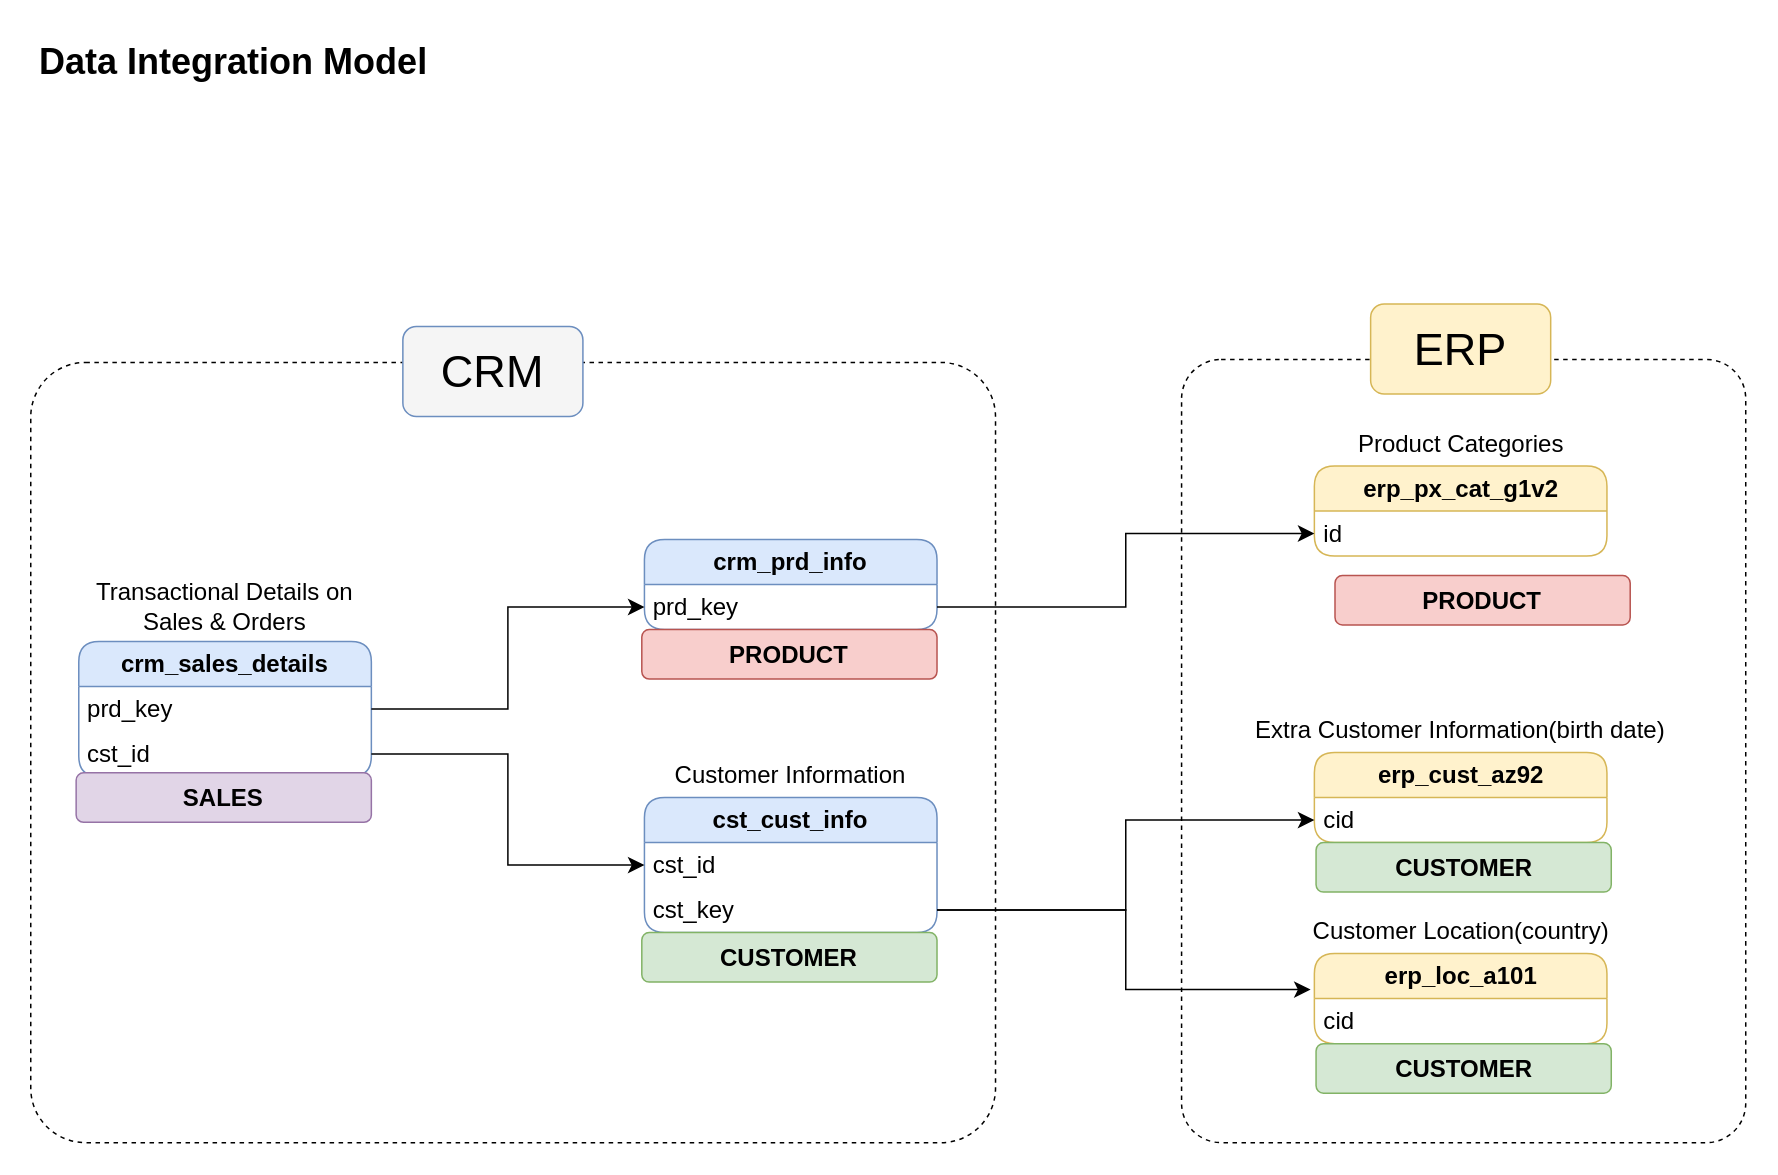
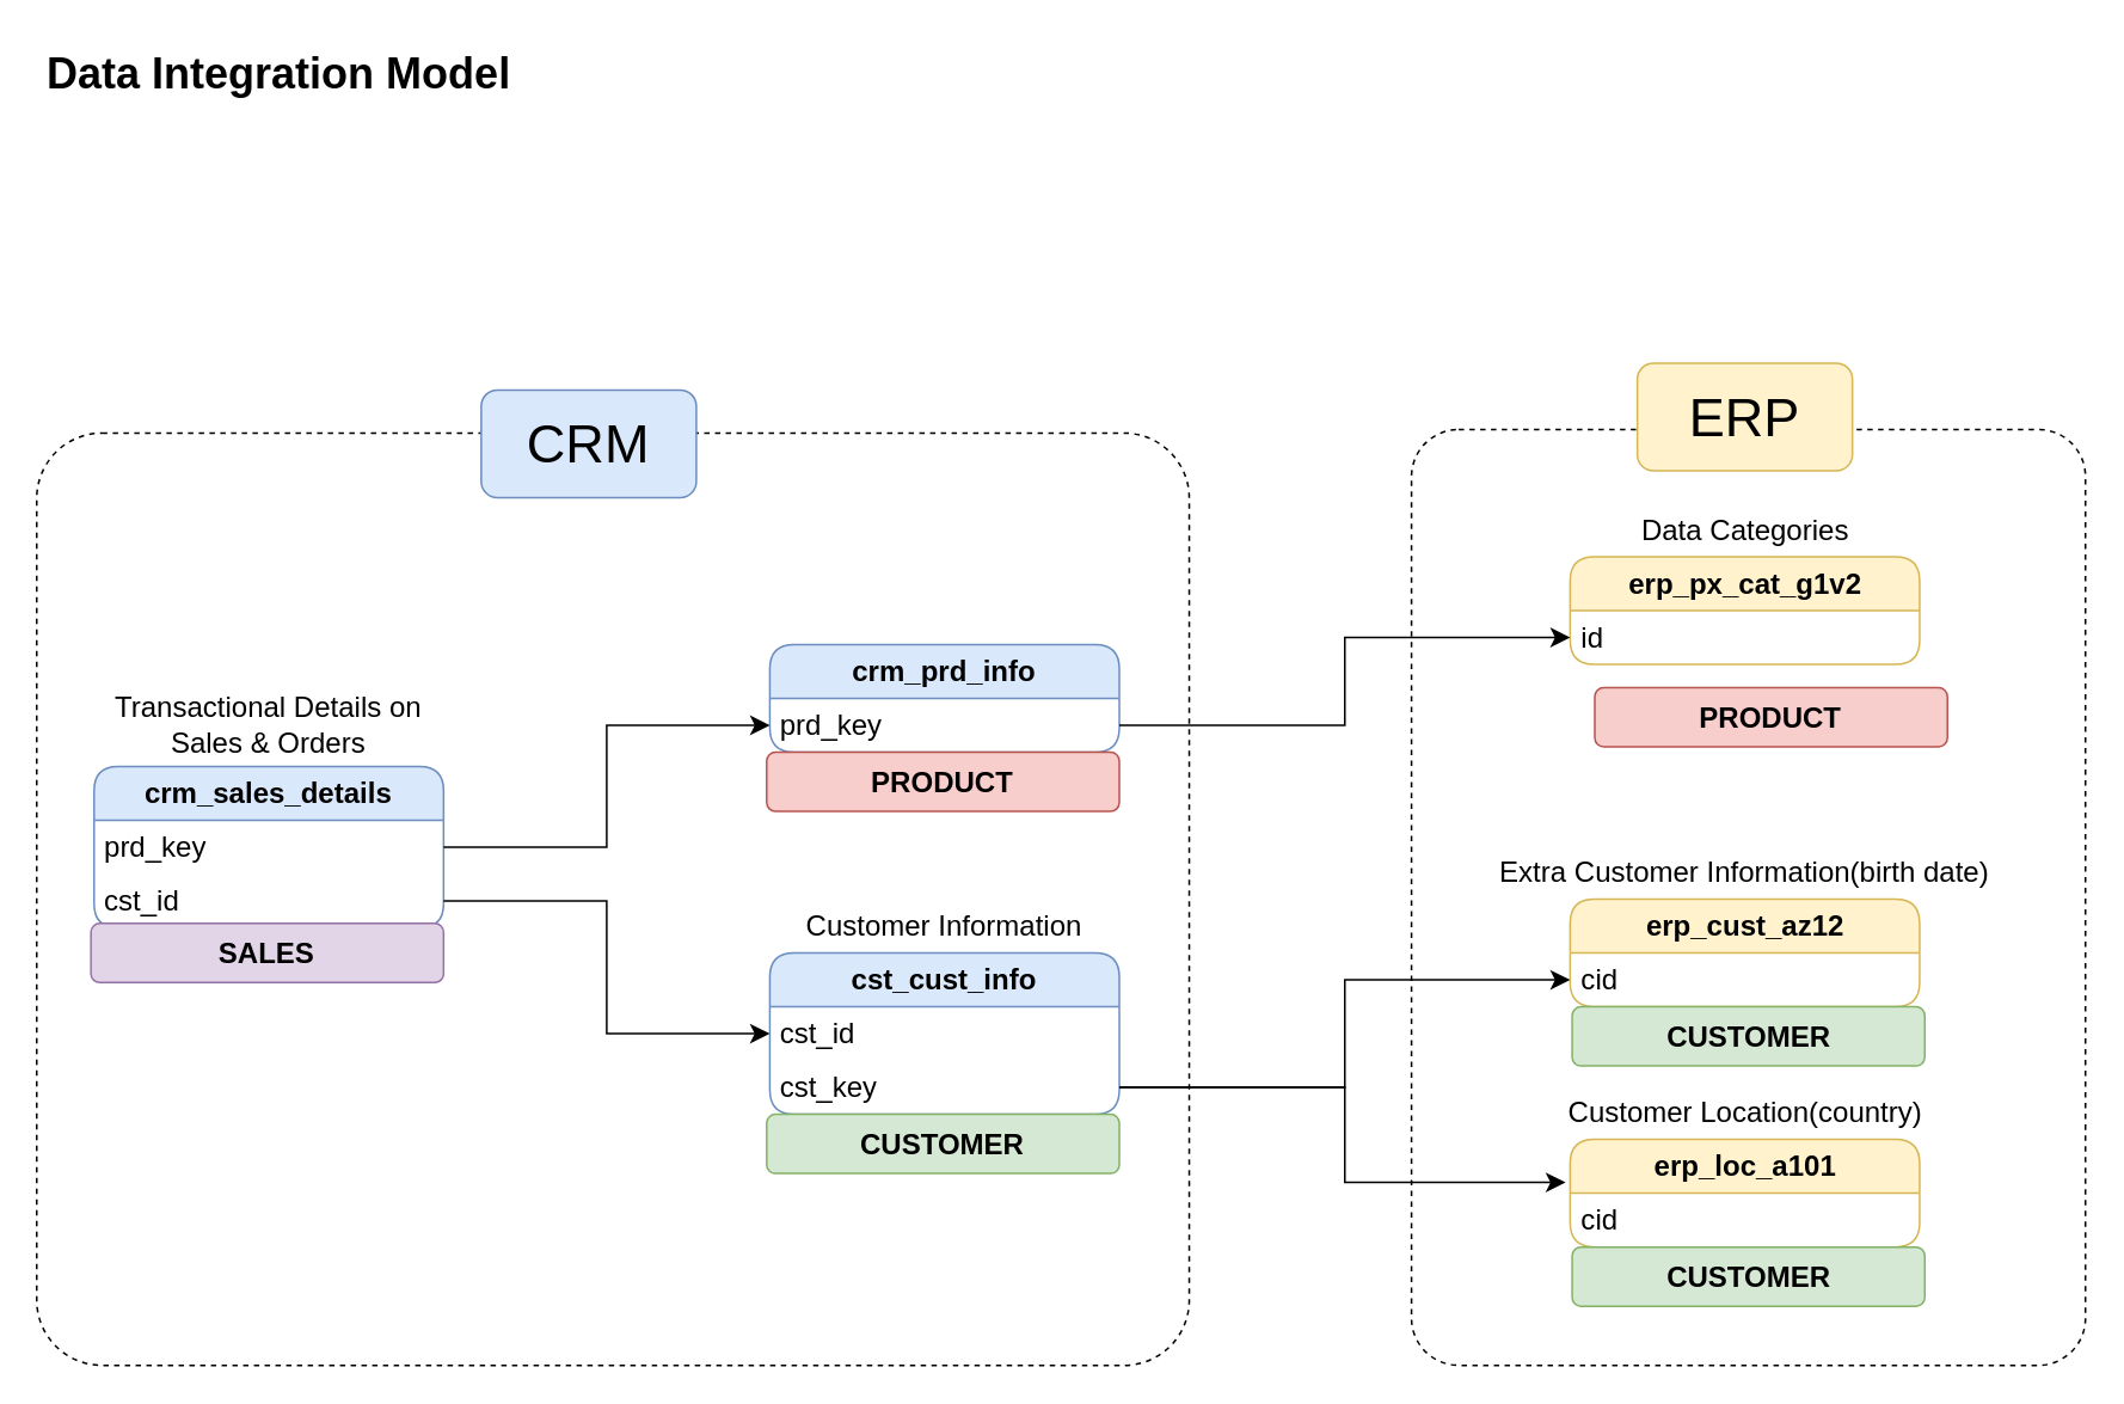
  <mxCell id="0" />
  <mxCell id="1" parent="0" />
  <mxCell id="2" value="&lt;h1 style=&quot;margin-top: 0px;&quot;&gt;Data Integration Model&lt;/h1&gt;" style="text;html=1;whiteSpace=wrap;overflow=hidden;rounded=0;" vertex="1" parent="1"><mxGeometry x="24" y="20" width="337" height="41" as="geometry" /></mxCell>
  <mxCell id="3" value="&lt;font&gt;&lt;b&gt;cst_cust_info&lt;/b&gt;&lt;/font&gt;" style="swimlane;fontStyle=0;childLayout=stackLayout;horizontal=1;startSize=30;horizontalStack=0;resizeParent=1;resizeParentMax=0;resizeLast=0;collapsible=1;marginBottom=0;whiteSpace=wrap;html=1;rounded=1;fillColor=#dae8fc;strokeColor=#6c8ebf;fontSize=16;" vertex="1" parent="1"><mxGeometry x="429" y="531" width="195" height="90" as="geometry"><mxRectangle x="55" y="80" width="54" height="30" as="alternateBounds" /></mxGeometry></mxCell>
  <mxCell id="4" value="&lt;font&gt;cst_id&lt;/font&gt;" style="text;strokeColor=none;fillColor=none;align=left;verticalAlign=middle;spacingLeft=4;spacingRight=4;overflow=hidden;points=[[0,0.5],[1,0.5]];portConstraint=eastwest;rotatable=0;whiteSpace=wrap;html=1;fontSize=16;" vertex="1" parent="3"><mxGeometry y="30" width="195" height="30" as="geometry" /></mxCell>
  <mxCell id="5" value="&lt;font&gt;cst_key&lt;/font&gt;" style="text;strokeColor=none;fillColor=none;align=left;verticalAlign=middle;spacingLeft=4;spacingRight=4;overflow=hidden;points=[[0,0.5],[1,0.5]];portConstraint=eastwest;rotatable=0;whiteSpace=wrap;html=1;fontSize=16;" vertex="1" parent="3"><mxGeometry y="60" width="195" height="30" as="geometry" /></mxCell>
  <mxCell id="6" value="Customer Information" style="text;html=1;align=center;verticalAlign=middle;whiteSpace=wrap;rounded=0;fontSize=16;" vertex="1" parent="1"><mxGeometry x="429" y="501" width="195" height="30" as="geometry" /></mxCell>
  <mxCell id="7" value="&lt;font&gt;&lt;b&gt;crm_prd_info&lt;/b&gt;&lt;/font&gt;" style="swimlane;fontStyle=0;childLayout=stackLayout;horizontal=1;startSize=30;horizontalStack=0;resizeParent=1;resizeParentMax=0;resizeLast=0;collapsible=1;marginBottom=0;whiteSpace=wrap;html=1;rounded=1;fillColor=#dae8fc;strokeColor=#6c8ebf;fontSize=16;" vertex="1" parent="1"><mxGeometry x="429" y="359" width="195" height="60" as="geometry"><mxRectangle x="55" y="80" width="54" height="30" as="alternateBounds" /></mxGeometry></mxCell>
  <mxCell id="8" value="&lt;font&gt;prd_key&lt;/font&gt;" style="text;strokeColor=none;fillColor=none;align=left;verticalAlign=middle;spacingLeft=4;spacingRight=4;overflow=hidden;points=[[0,0.5],[1,0.5]];portConstraint=eastwest;rotatable=0;whiteSpace=wrap;html=1;fontSize=16;" vertex="1" parent="7"><mxGeometry y="30" width="195" height="30" as="geometry" /></mxCell>
  <mxCell id="9" value="&lt;font&gt;&lt;b&gt;crm_sales_details&lt;/b&gt;&lt;/font&gt;" style="swimlane;fontStyle=0;childLayout=stackLayout;horizontal=1;startSize=30;horizontalStack=0;resizeParent=1;resizeParentMax=0;resizeLast=0;collapsible=1;marginBottom=0;whiteSpace=wrap;html=1;rounded=1;fillColor=#dae8fc;strokeColor=#6c8ebf;fontSize=16;" vertex="1" parent="1"><mxGeometry x="52" y="427" width="195" height="90" as="geometry"><mxRectangle x="55" y="80" width="54" height="30" as="alternateBounds" /></mxGeometry></mxCell>
  <mxCell id="10" value="&lt;font&gt;prd_key&lt;/font&gt;" style="text;strokeColor=none;fillColor=none;align=left;verticalAlign=middle;spacingLeft=4;spacingRight=4;overflow=hidden;points=[[0,0.5],[1,0.5]];portConstraint=eastwest;rotatable=0;whiteSpace=wrap;html=1;fontSize=16;" vertex="1" parent="9"><mxGeometry y="30" width="195" height="30" as="geometry" /></mxCell>
  <mxCell id="11" value="&lt;font&gt;cst_id&lt;/font&gt;" style="text;strokeColor=none;fillColor=none;align=left;verticalAlign=middle;spacingLeft=4;spacingRight=4;overflow=hidden;points=[[0,0.5],[1,0.5]];portConstraint=eastwest;rotatable=0;whiteSpace=wrap;html=1;fontSize=16;" vertex="1" parent="9"><mxGeometry y="60" width="195" height="30" as="geometry" /></mxCell>
  <mxCell id="12" value="Transactional Details on Sales &amp;amp; Orders" style="text;html=1;align=center;verticalAlign=middle;whiteSpace=wrap;rounded=0;fontSize=16;" vertex="1" parent="1"><mxGeometry x="52" y="389" width="195" height="30" as="geometry" /></mxCell>
  <mxCell id="13" style="edgeStyle=orthogonalEdgeStyle;rounded=0;orthogonalLoop=1;jettySize=auto;html=1;exitX=1;exitY=0.5;exitDx=0;exitDy=0;entryX=0;entryY=0.5;entryDx=0;entryDy=0;fontSize=12;startSize=8;endSize=8;" edge="1" parent="1" source="10" target="8"><mxGeometry relative="1" as="geometry" /></mxCell>
  <mxCell id="14" style="edgeStyle=orthogonalEdgeStyle;rounded=0;orthogonalLoop=1;jettySize=auto;html=1;exitX=1;exitY=0.5;exitDx=0;exitDy=0;entryX=0;entryY=0.5;entryDx=0;entryDy=0;fontSize=12;startSize=8;endSize=8;" edge="1" parent="1" source="11" target="4"><mxGeometry relative="1" as="geometry" /></mxCell>
- <mxCell id="15" value="&lt;font&gt;&lt;b&gt;erp_cust_az92&lt;/b&gt;&lt;/font&gt;" style="swimlane;fontStyle=0;childLayout=stackLayout;horizontal=1;startSize=30;horizontalStack=0;resizeParent=1;resizeParentMax=0;resizeLast=0;collapsible=1;marginBottom=0;whiteSpace=wrap;html=1;rounded=1;fillColor=#fff2cc;strokeColor=#d6b656;fontSize=16;" vertex="1" parent="1"><mxGeometry x="875.5" y="501" width="195" height="60" as="geometry"><mxRectangle x="55" y="80" width="54" height="30" as="alternateBounds" /></mxGeometry></mxCell>
+ <mxCell id="15" value="&lt;font&gt;&lt;b&gt;erp_cust_az12&lt;/b&gt;&lt;/font&gt;" style="swimlane;fontStyle=0;childLayout=stackLayout;horizontal=1;startSize=30;horizontalStack=0;resizeParent=1;resizeParentMax=0;resizeLast=0;collapsible=1;marginBottom=0;whiteSpace=wrap;html=1;rounded=1;fillColor=#fff2cc;strokeColor=#d6b656;fontSize=16;" vertex="1" parent="1"><mxGeometry x="875.5" y="501" width="195" height="60" as="geometry"><mxRectangle x="55" y="80" width="54" height="30" as="alternateBounds" /></mxGeometry></mxCell>
  <mxCell id="16" value="&lt;font&gt;cid&lt;/font&gt;" style="text;align=left;verticalAlign=middle;spacingLeft=4;spacingRight=4;overflow=hidden;points=[[0,0.5],[1,0.5]];portConstraint=eastwest;rotatable=0;whiteSpace=wrap;html=1;fontSize=16;" vertex="1" parent="15"><mxGeometry y="30" width="195" height="30" as="geometry" /></mxCell>
  <mxCell id="17" value="Extra Customer Information(birth date)" style="text;html=1;align=center;verticalAlign=middle;whiteSpace=wrap;rounded=0;fontSize=16;" vertex="1" parent="1"><mxGeometry x="830" y="471" width="286" height="30" as="geometry" /></mxCell>
  <mxCell id="18" style="edgeStyle=orthogonalEdgeStyle;rounded=0;orthogonalLoop=1;jettySize=auto;html=1;exitX=1;exitY=0.5;exitDx=0;exitDy=0;entryX=0;entryY=0.5;entryDx=0;entryDy=0;fontSize=12;startSize=8;endSize=8;strokeColor=default;" edge="1" parent="1" source="5" target="16"><mxGeometry relative="1" as="geometry" /></mxCell>
  <mxCell id="19" value="&lt;font&gt;&lt;b&gt;erp_loc_a101&lt;/b&gt;&lt;/font&gt;" style="swimlane;fontStyle=0;childLayout=stackLayout;horizontal=1;startSize=30;horizontalStack=0;resizeParent=1;resizeParentMax=0;resizeLast=0;collapsible=1;marginBottom=0;whiteSpace=wrap;html=1;rounded=1;fillColor=#fff2cc;strokeColor=#d6b656;fontSize=16;" vertex="1" parent="1"><mxGeometry x="875.5" y="635" width="195" height="60" as="geometry"><mxRectangle x="55" y="80" width="54" height="30" as="alternateBounds" /></mxGeometry></mxCell>
  <mxCell id="20" value="&lt;font&gt;cid&lt;/font&gt;" style="text;align=left;verticalAlign=middle;spacingLeft=4;spacingRight=4;overflow=hidden;points=[[0,0.5],[1,0.5]];portConstraint=eastwest;rotatable=0;whiteSpace=wrap;html=1;fontSize=16;" vertex="1" parent="19"><mxGeometry y="30" width="195" height="30" as="geometry" /></mxCell>
  <mxCell id="21" value="Customer Location(country)" style="text;html=1;align=center;verticalAlign=middle;whiteSpace=wrap;rounded=0;fontSize=16;" vertex="1" parent="1"><mxGeometry x="849.5" y="605" width="247" height="30" as="geometry" /></mxCell>
  <mxCell id="22" style="edgeStyle=orthogonalEdgeStyle;rounded=0;orthogonalLoop=1;jettySize=auto;html=1;exitX=1;exitY=0.5;exitDx=0;exitDy=0;entryX=-0.013;entryY=-0.2;entryDx=0;entryDy=0;entryPerimeter=0;fontSize=12;startSize=8;endSize=8;" edge="1" parent="1" source="5" target="20"><mxGeometry relative="1" as="geometry" /></mxCell>
  <mxCell id="23" value="&lt;b&gt;erp_px_cat_g1v2&lt;/b&gt;" style="swimlane;fontStyle=0;childLayout=stackLayout;horizontal=1;startSize=30;horizontalStack=0;resizeParent=1;resizeParentMax=0;resizeLast=0;collapsible=1;marginBottom=0;whiteSpace=wrap;html=1;rounded=1;fillColor=#fff2cc;strokeColor=#d6b656;fontSize=16;" vertex="1" parent="1"><mxGeometry x="875.5" y="310" width="195" height="60" as="geometry"><mxRectangle x="55" y="80" width="54" height="30" as="alternateBounds" /></mxGeometry></mxCell>
  <mxCell id="24" value="&lt;font&gt;id&lt;/font&gt;" style="text;align=left;verticalAlign=middle;spacingLeft=4;spacingRight=4;overflow=hidden;points=[[0,0.5],[1,0.5]];portConstraint=eastwest;rotatable=0;whiteSpace=wrap;html=1;fontSize=16;" vertex="1" parent="23"><mxGeometry y="30" width="195" height="30" as="geometry" /></mxCell>
- <mxCell id="25" value="Product Categories" style="text;html=1;align=center;verticalAlign=middle;whiteSpace=wrap;rounded=0;fontSize=16;" vertex="1" parent="1"><mxGeometry x="862.5" y="280" width="221" height="30" as="geometry" /></mxCell>
+ <mxCell id="25" value="Data Categories" style="text;html=1;align=center;verticalAlign=middle;whiteSpace=wrap;rounded=0;fontSize=16;" vertex="1" parent="1"><mxGeometry x="862.5" y="280" width="221" height="30" as="geometry" /></mxCell>
  <mxCell id="26" style="edgeStyle=orthogonalEdgeStyle;rounded=0;orthogonalLoop=1;jettySize=auto;html=1;exitX=1;exitY=0.5;exitDx=0;exitDy=0;entryX=0;entryY=0.5;entryDx=0;entryDy=0;fontSize=12;startSize=8;endSize=8;" edge="1" parent="1" source="8" target="24"><mxGeometry relative="1" as="geometry" /></mxCell>
  <mxCell id="27" value="" style="rounded=1;whiteSpace=wrap;html=1;arcSize=7;fillColor=none;dashed=1;" vertex="1" parent="1"><mxGeometry x="20" y="241" width="643" height="520" as="geometry" /></mxCell>
- <mxCell id="28" value="&lt;font style=&quot;font-size: 30px;&quot;&gt;CRM&lt;/font&gt;" style="rounded=1;whiteSpace=wrap;html=1;fillColor=#f5f5f5;strokeColor=#6c8ebf;" vertex="1" parent="1"><mxGeometry x="268" y="217" width="120" height="60" as="geometry" /></mxCell>
+ <mxCell id="28" value="&lt;font style=&quot;font-size: 30px;&quot;&gt;CRM&lt;/font&gt;" style="rounded=1;whiteSpace=wrap;html=1;fillColor=#dae8fc;strokeColor=#6c8ebf;" vertex="1" parent="1"><mxGeometry x="268" y="217" width="120" height="60" as="geometry" /></mxCell>
  <mxCell id="29" value="" style="rounded=1;whiteSpace=wrap;html=1;arcSize=7;fillColor=none;dashed=1;" vertex="1" parent="1"><mxGeometry x="787" y="239" width="376" height="522" as="geometry" /></mxCell>
  <mxCell id="30" value="&lt;span style=&quot;font-size: 30px;&quot;&gt;ERP&lt;/span&gt;" style="rounded=1;whiteSpace=wrap;html=1;fillColor=#fff2cc;strokeColor=#d6b656;" vertex="1" parent="1"><mxGeometry x="913" y="202" width="120" height="60" as="geometry" /></mxCell>
  <mxCell id="31" value="&lt;b style=&quot;&quot;&gt;&lt;font style=&quot;font-size: 16px;&quot;&gt;PRODUCT&lt;/font&gt;&lt;/b&gt;" style="text;html=1;strokeColor=#b85450;fillColor=#f8cecc;align=center;verticalAlign=middle;whiteSpace=wrap;overflow=hidden;rounded=1;" vertex="1" parent="1"><mxGeometry x="427.25" y="419" width="196.75" height="33" as="geometry" /></mxCell>
  <mxCell id="32" value="&lt;b style=&quot;&quot;&gt;&lt;font style=&quot;font-size: 16px;&quot;&gt;PRODUCT&lt;/font&gt;&lt;/b&gt;" style="text;html=1;strokeColor=#b85450;fillColor=#f8cecc;align=center;verticalAlign=middle;whiteSpace=wrap;overflow=hidden;rounded=1;" vertex="1" parent="1"><mxGeometry x="889.25" y="383" width="196.75" height="33" as="geometry" /></mxCell>
  <mxCell id="33" value="&lt;font style=&quot;font-size: 16px;&quot;&gt;&lt;b&gt;CUSTOMER&lt;/b&gt;&lt;/font&gt;" style="text;html=1;strokeColor=#82b366;fillColor=#d5e8d4;align=center;verticalAlign=middle;whiteSpace=wrap;overflow=hidden;rounded=1;" vertex="1" parent="1"><mxGeometry x="427.25" y="621" width="196.75" height="33" as="geometry" /></mxCell>
  <mxCell id="34" value="&lt;font style=&quot;font-size: 16px;&quot;&gt;&lt;b&gt;CUSTOMER&lt;/b&gt;&lt;/font&gt;" style="text;html=1;strokeColor=#82b366;fillColor=#d5e8d4;align=center;verticalAlign=middle;whiteSpace=wrap;overflow=hidden;rounded=1;" vertex="1" parent="1"><mxGeometry x="876.63" y="695" width="196.75" height="33" as="geometry" /></mxCell>
  <mxCell id="35" value="&lt;font style=&quot;font-size: 16px;&quot;&gt;&lt;b&gt;CUSTOMER&lt;/b&gt;&lt;/font&gt;" style="text;html=1;strokeColor=#82b366;fillColor=#d5e8d4;align=center;verticalAlign=middle;whiteSpace=wrap;overflow=hidden;rounded=1;" vertex="1" parent="1"><mxGeometry x="876.63" y="561" width="196.75" height="33" as="geometry" /></mxCell>
  <mxCell id="36" value="&lt;font style=&quot;font-size: 16px;&quot;&gt;&lt;b&gt;SALES&lt;/b&gt;&lt;/font&gt;" style="text;html=1;strokeColor=#9673a6;fillColor=#e1d5e7;align=center;verticalAlign=middle;whiteSpace=wrap;overflow=hidden;rounded=1;" vertex="1" parent="1"><mxGeometry x="50.25" y="514.5" width="196.75" height="33" as="geometry" /></mxCell>
